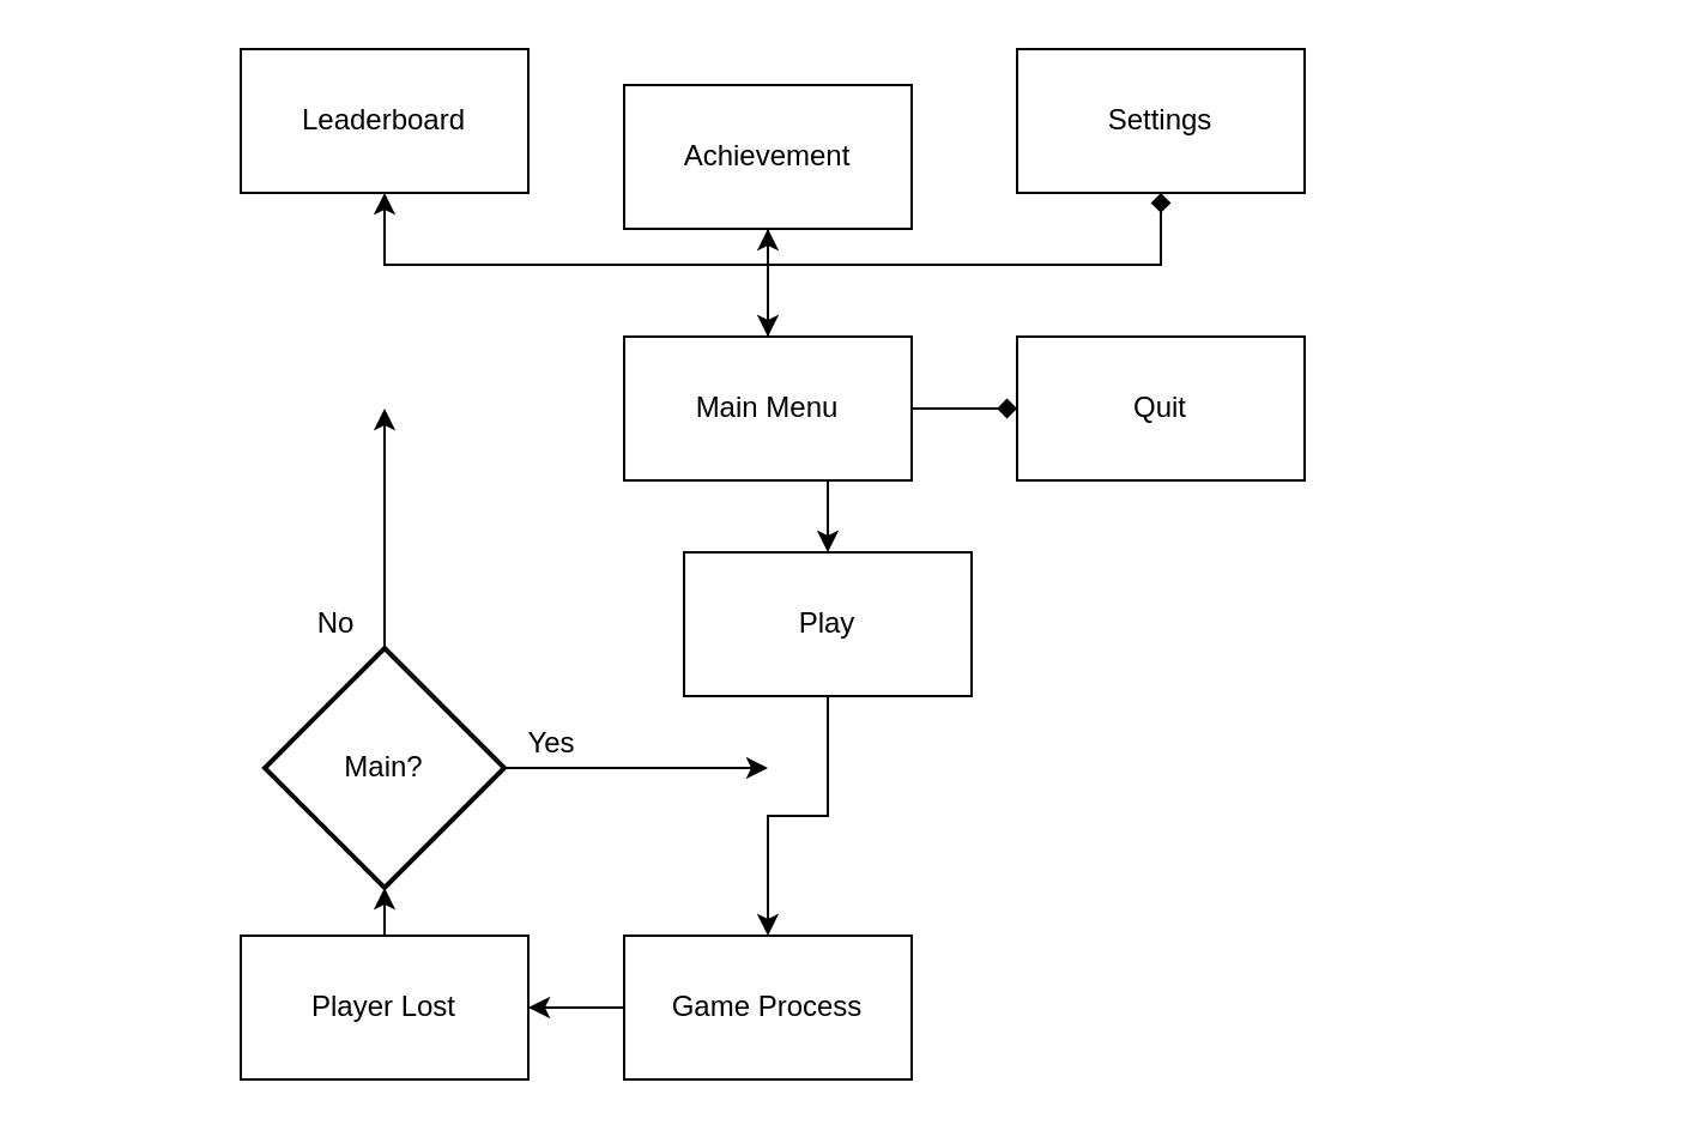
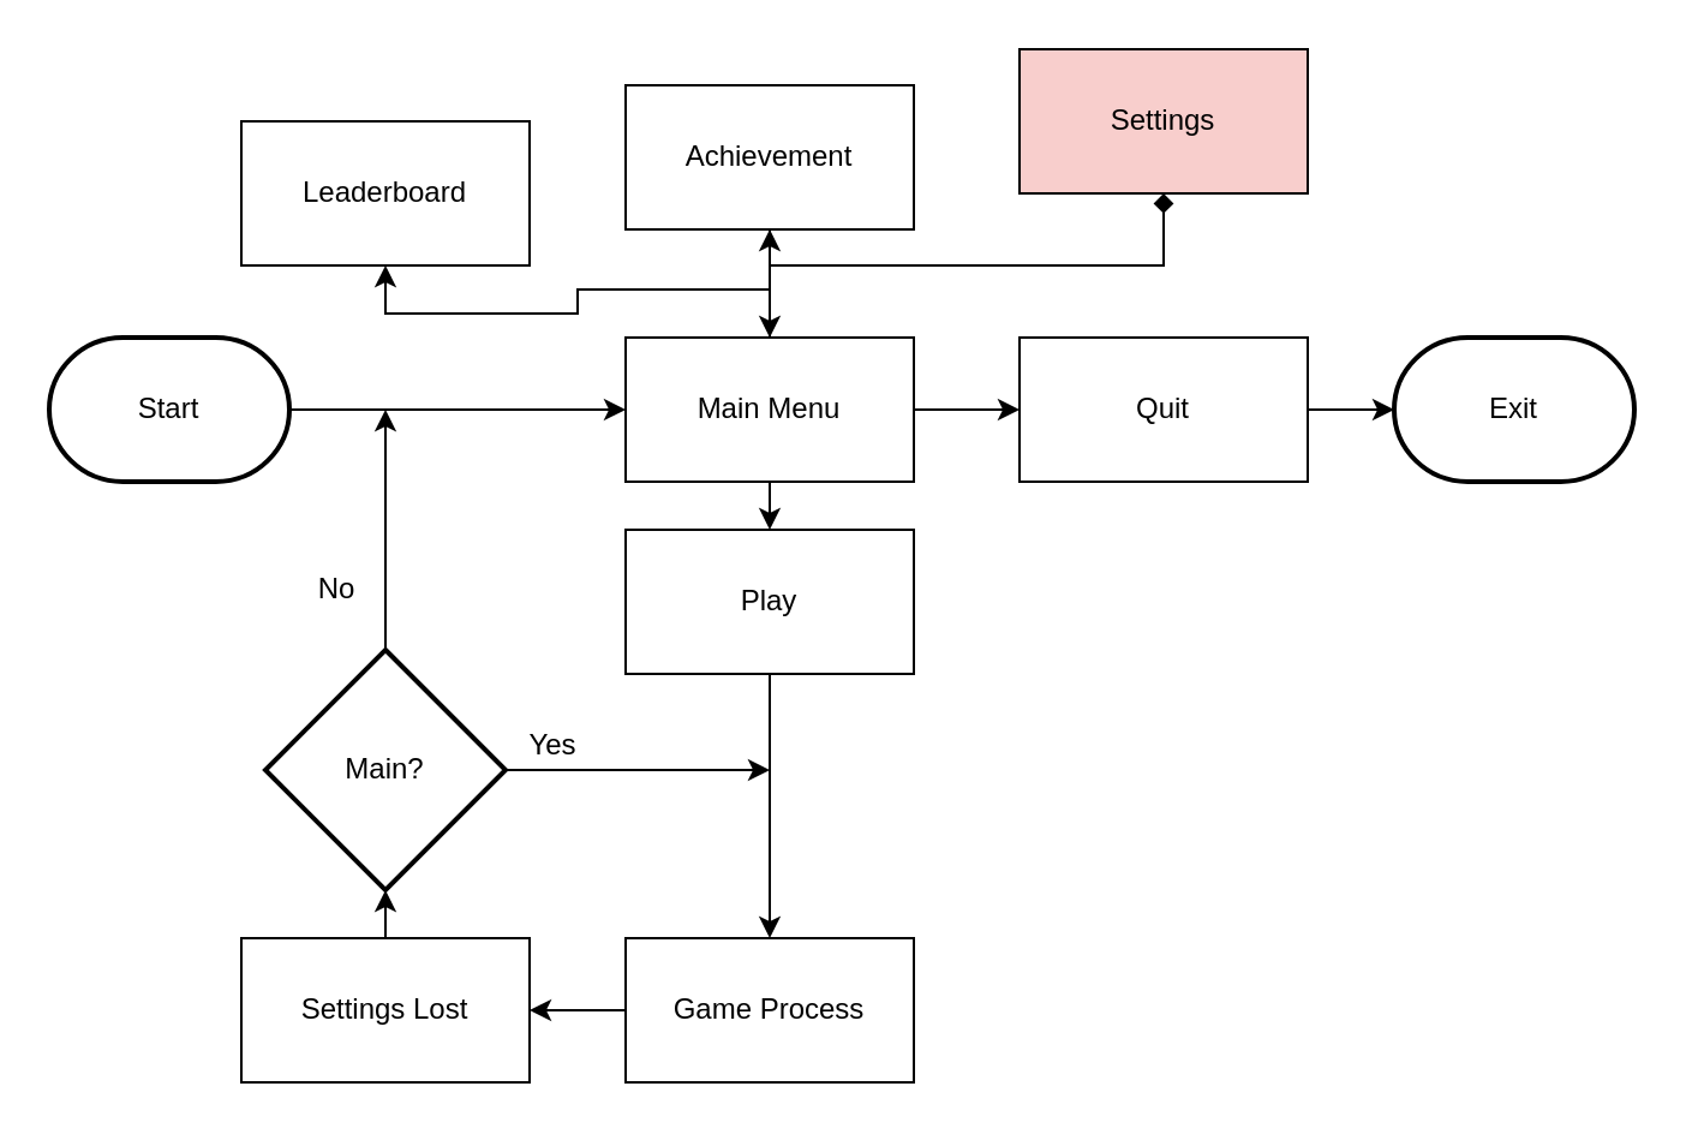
  <mxCell id="0" />
  <mxCell id="1" parent="0" />
  <mxCell id="2" style="edgeStyle=orthogonalEdgeStyle;rounded=0;orthogonalLoop=1;jettySize=auto;html=1;exitX=0.5;exitY=0;exitDx=0;exitDy=0;entryX=0.5;entryY=1;entryDx=0;entryDy=0;" edge="1" parent="1" source="7" target="15"><mxGeometry relative="1" as="geometry" /></mxCell>
  <mxCell id="3" style="edgeStyle=orthogonalEdgeStyle;rounded=0;orthogonalLoop=1;jettySize=auto;html=1;exitX=0.5;exitY=0;exitDx=0;exitDy=0;entryX=0.5;entryY=1;entryDx=0;entryDy=0;" edge="1" parent="1" source="7" target="14"><mxGeometry relative="1" as="geometry" /></mxCell>
  <mxCell id="4" style="edgeStyle=orthogonalEdgeStyle;rounded=0;orthogonalLoop=1;jettySize=auto;html=1;exitX=0.5;exitY=0;exitDx=0;exitDy=0;entryX=0.5;entryY=1;entryDx=0;entryDy=0;endArrow=diamond;" edge="1" parent="1" source="7" target="12"><mxGeometry relative="1" as="geometry" /></mxCell>
- <mxCell id="5" style="edgeStyle=orthogonalEdgeStyle;rounded=0;orthogonalLoop=1;jettySize=auto;html=1;exitX=1;exitY=0.5;exitDx=0;exitDy=0;entryX=0;entryY=0.5;entryDx=0;entryDy=0;endArrow=diamond;" edge="1" parent="1" source="7" target="17"><mxGeometry relative="1" as="geometry" /></mxCell>
+ <mxCell id="5" style="edgeStyle=orthogonalEdgeStyle;rounded=0;orthogonalLoop=1;jettySize=auto;html=1;exitX=1;exitY=0.5;exitDx=0;exitDy=0;entryX=0;entryY=0.5;entryDx=0;entryDy=0;" edge="1" parent="1" source="7" target="17"><mxGeometry relative="1" as="geometry" /></mxCell>
  <mxCell id="6" style="edgeStyle=orthogonalEdgeStyle;rounded=0;orthogonalLoop=1;jettySize=auto;html=1;exitX=0.5;exitY=1;exitDx=0;exitDy=0;entryX=0.5;entryY=0;entryDx=0;entryDy=0;" edge="1" parent="1" source="7" target="11"><mxGeometry relative="1" as="geometry" /></mxCell>
  <mxCell id="7" value="Main Menu" style="rounded=0;whiteSpace=wrap;html=1;" vertex="1" parent="1"><mxGeometry x="260" y="140" width="120" height="60" as="geometry" /></mxCell>
+ <mxCell id="8" style="edgeStyle=orthogonalEdgeStyle;rounded=0;orthogonalLoop=1;jettySize=auto;html=1;exitX=1;exitY=0.5;exitDx=0;exitDy=0;exitPerimeter=0;entryX=0;entryY=0.5;entryDx=0;entryDy=0;" edge="1" parent="1" source="9" target="7"><mxGeometry relative="1" as="geometry" /></mxCell>
+ <mxCell id="9" value="Start" style="strokeWidth=2;html=1;shape=mxgraph.flowchart.terminator;whiteSpace=wrap;" vertex="1" parent="1"><mxGeometry x="20" y="140" width="100" height="60" as="geometry" /></mxCell>
  <mxCell id="10" style="edgeStyle=orthogonalEdgeStyle;rounded=0;orthogonalLoop=1;jettySize=auto;html=1;exitX=0.5;exitY=1;exitDx=0;exitDy=0;entryX=0.5;entryY=0;entryDx=0;entryDy=0;" edge="1" parent="1" source="11" target="20"><mxGeometry relative="1" as="geometry" /></mxCell>
- <mxCell id="11" value="Play" style="rounded=0;whiteSpace=wrap;html=1;" vertex="1" parent="1"><mxGeometry x="285" y="230" width="120" height="60" as="geometry" /></mxCell>
- <mxCell id="12" value="Settings" style="rounded=0;whiteSpace=wrap;html=1;" vertex="1" parent="1"><mxGeometry x="424" y="20" width="120" height="60" as="geometry" /></mxCell>
+ <mxCell id="11" value="Play" style="rounded=0;whiteSpace=wrap;html=1;" vertex="1" parent="1"><mxGeometry x="260" y="220" width="120" height="60" as="geometry" /></mxCell>
+ <mxCell id="12" value="Settings" style="rounded=0;whiteSpace=wrap;html=1;fillColor=#f8cecc;" vertex="1" parent="1"><mxGeometry x="424" y="20" width="120" height="60" as="geometry" /></mxCell>
  <mxCell id="13" style="edgeStyle=orthogonalEdgeStyle;rounded=0;orthogonalLoop=1;jettySize=auto;html=1;exitX=0.5;exitY=1;exitDx=0;exitDy=0;entryX=0.5;entryY=0;entryDx=0;entryDy=0;" edge="1" parent="1" source="14" target="7"><mxGeometry relative="1" as="geometry" /></mxCell>
  <mxCell id="14" value="Achievement" style="rounded=0;whiteSpace=wrap;html=1;" vertex="1" parent="1"><mxGeometry x="260" y="35" width="120" height="60" as="geometry" /></mxCell>
- <mxCell id="15" value="Leaderboard" style="rounded=0;whiteSpace=wrap;html=1;" vertex="1" parent="1"><mxGeometry x="100" y="20" width="120" height="60" as="geometry" /></mxCell>
+ <mxCell id="15" value="Leaderboard" style="rounded=0;whiteSpace=wrap;html=1;" vertex="1" parent="1"><mxGeometry x="100" y="50" width="120" height="60" as="geometry" /></mxCell>
+ <mxCell id="16" style="edgeStyle=orthogonalEdgeStyle;rounded=0;orthogonalLoop=1;jettySize=auto;html=1;exitX=1;exitY=0.5;exitDx=0;exitDy=0;entryX=0;entryY=0.5;entryDx=0;entryDy=0;entryPerimeter=0;" edge="1" parent="1" source="17" target="18"><mxGeometry relative="1" as="geometry" /></mxCell>
  <mxCell id="17" value="Quit" style="rounded=0;whiteSpace=wrap;html=1;" vertex="1" parent="1"><mxGeometry x="424" y="140" width="120" height="60" as="geometry" /></mxCell>
+ <mxCell id="18" value="Exit" style="strokeWidth=2;html=1;shape=mxgraph.flowchart.terminator;whiteSpace=wrap;" vertex="1" parent="1"><mxGeometry x="580" y="140" width="100" height="60" as="geometry" /></mxCell>
  <mxCell id="19" style="edgeStyle=orthogonalEdgeStyle;rounded=0;orthogonalLoop=1;jettySize=auto;html=1;exitX=0;exitY=0.5;exitDx=0;exitDy=0;entryX=1;entryY=0.5;entryDx=0;entryDy=0;" edge="1" parent="1" source="20" target="25"><mxGeometry relative="1" as="geometry" /></mxCell>
  <mxCell id="20" value="Game Process" style="rounded=0;whiteSpace=wrap;html=1;" vertex="1" parent="1"><mxGeometry x="260" y="390" width="120" height="60" as="geometry" /></mxCell>
  <mxCell id="21" style="edgeStyle=orthogonalEdgeStyle;rounded=0;orthogonalLoop=1;jettySize=auto;html=1;exitX=1;exitY=0.5;exitDx=0;exitDy=0;exitPerimeter=0;" edge="1" parent="1" source="23"><mxGeometry relative="1" as="geometry"><mxPoint x="320" y="320" as="targetPoint" /></mxGeometry></mxCell>
  <mxCell id="22" style="edgeStyle=orthogonalEdgeStyle;rounded=0;orthogonalLoop=1;jettySize=auto;html=1;exitX=0.5;exitY=0;exitDx=0;exitDy=0;exitPerimeter=0;" edge="1" parent="1" source="23"><mxGeometry relative="1" as="geometry"><mxPoint x="160" y="170" as="targetPoint" /></mxGeometry></mxCell>
  <mxCell id="23" value="Main?" style="strokeWidth=2;html=1;shape=mxgraph.flowchart.decision;whiteSpace=wrap;" vertex="1" parent="1"><mxGeometry x="110" y="270" width="100" height="100" as="geometry" /></mxCell>
  <mxCell id="24" style="edgeStyle=orthogonalEdgeStyle;rounded=0;orthogonalLoop=1;jettySize=auto;html=1;exitX=0.5;exitY=0;exitDx=0;exitDy=0;entryX=0.5;entryY=1;entryDx=0;entryDy=0;entryPerimeter=0;" edge="1" parent="1" source="25" target="23"><mxGeometry relative="1" as="geometry" /></mxCell>
- <mxCell id="25" value="Player Lost" style="rounded=0;whiteSpace=wrap;html=1;" vertex="1" parent="1"><mxGeometry x="100" y="390" width="120" height="60" as="geometry" /></mxCell>
+ <mxCell id="25" value="Settings Lost" style="rounded=0;whiteSpace=wrap;html=1;" vertex="1" parent="1"><mxGeometry x="100" y="390" width="120" height="60" as="geometry" /></mxCell>
  <mxCell id="26" value="Yes" style="text;html=1;strokeColor=none;fillColor=none;align=center;verticalAlign=middle;whiteSpace=wrap;rounded=0;" vertex="1" parent="1"><mxGeometry x="210" y="300" width="40" height="20" as="geometry" /></mxCell>
- <mxCell id="27" value="No" style="text;html=1;strokeColor=none;fillColor=none;align=center;verticalAlign=middle;whiteSpace=wrap;rounded=0;" vertex="1" parent="1"><mxGeometry x="120" y="250" width="40" height="20" as="geometry" /></mxCell>
+ <mxCell id="27" value="No" style="text;html=1;strokeColor=none;fillColor=none;align=center;verticalAlign=middle;whiteSpace=wrap;rounded=0;" vertex="1" parent="1"><mxGeometry x="120" y="235" width="40" height="20" as="geometry" /></mxCell>
